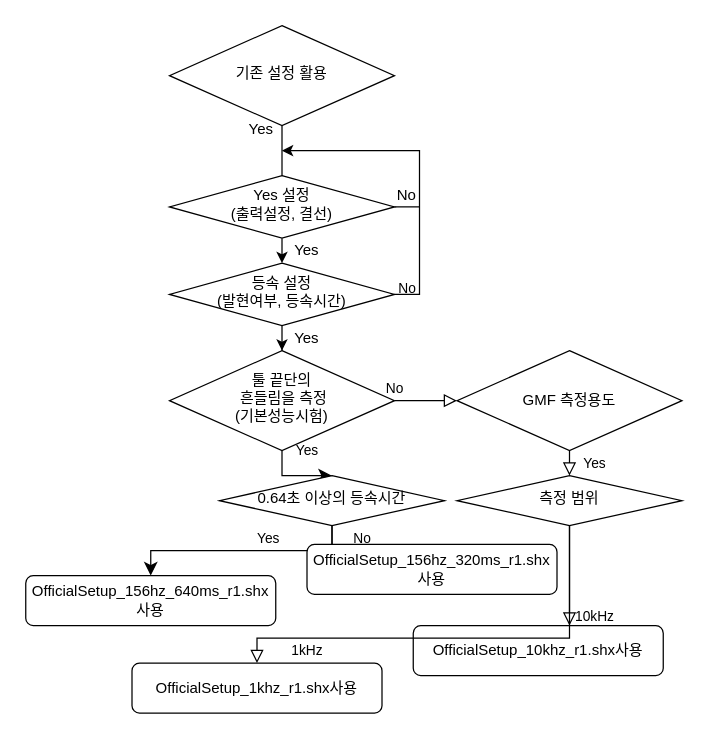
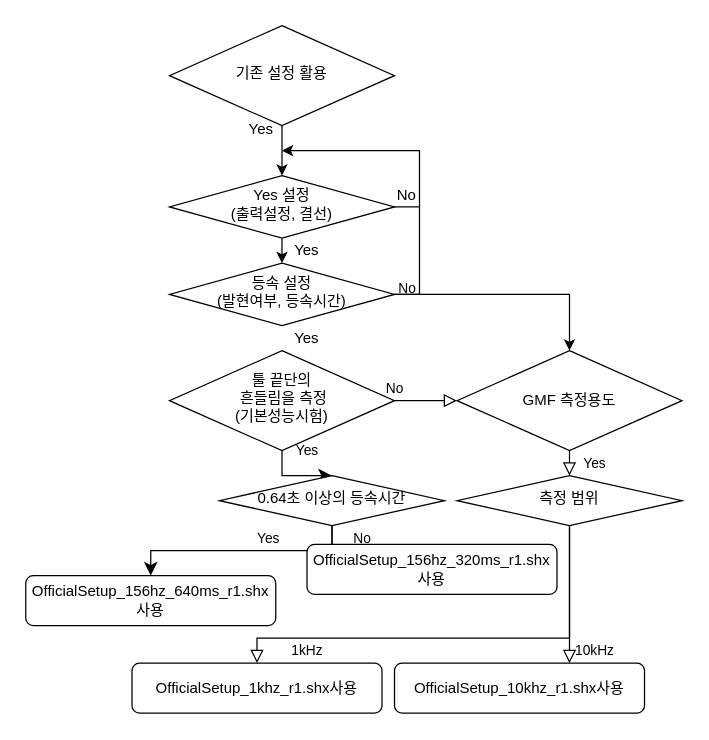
  <mxCell id="0" />
  <mxCell id="1" parent="0" />
  <mxCell id="2" value="Yes" style="rounded=0;html=1;jettySize=auto;orthogonalLoop=1;fontSize=11;endArrow=classic;endFill=1;endSize=8;strokeWidth=1;shadow=0;labelBackgroundColor=none;edgeStyle=orthogonalEdgeStyle;" parent="1" source="4" target="7" edge="1"><mxGeometry x="-1" y="20" relative="1" as="geometry"><mxPoint as="offset" /></mxGeometry></mxCell>
  <mxCell id="3" value="No" style="edgeStyle=orthogonalEdgeStyle;rounded=0;html=1;jettySize=auto;orthogonalLoop=1;fontSize=11;endArrow=block;endFill=0;endSize=8;strokeWidth=1;shadow=0;labelBackgroundColor=none;" parent="1" source="4" edge="1"><mxGeometry x="-1" y="10" relative="1" as="geometry"><mxPoint as="offset" /><mxPoint x="365" y="320" as="targetPoint" /></mxGeometry></mxCell>
  <mxCell id="4" value="툴 끝단의&lt;br&gt;&amp;nbsp;흔들림을 측정&lt;br&gt;(기본성능시험)" style="rhombus;whiteSpace=wrap;html=1;shadow=0;fontFamily=Helvetica;fontSize=12;align=center;strokeWidth=1;spacing=6;spacingTop=-4;" parent="1" vertex="1"><mxGeometry x="135" y="280" width="180" height="80" as="geometry" /></mxCell>
  <mxCell id="5" value="No" style="rounded=0;html=1;jettySize=auto;orthogonalLoop=1;fontSize=11;endArrow=classic;endFill=1;endSize=8;strokeWidth=1;shadow=0;labelBackgroundColor=none;edgeStyle=orthogonalEdgeStyle;" parent="1" source="7" target="8" edge="1"><mxGeometry x="-0.167" y="10" relative="1" as="geometry"><mxPoint as="offset" /></mxGeometry></mxCell>
  <mxCell id="6" value="Yes" style="edgeStyle=orthogonalEdgeStyle;rounded=0;html=1;jettySize=auto;orthogonalLoop=1;fontSize=11;endArrow=classic;endFill=1;endSize=8;strokeWidth=1;shadow=0;labelBackgroundColor=none;" parent="1" source="7" target="9" edge="1"><mxGeometry x="-0.231" y="-10" relative="1" as="geometry"><mxPoint as="offset" /></mxGeometry></mxCell>
  <mxCell id="7" value="0.64초 이상의 등속시간" style="rhombus;whiteSpace=wrap;html=1;shadow=0;fontFamily=Helvetica;fontSize=12;align=center;strokeWidth=1;spacing=6;spacingTop=-4;" parent="1" vertex="1"><mxGeometry x="175" y="380" width="180" height="40" as="geometry" /></mxCell>
  <mxCell id="8" value="OfficialSetup_156hz_320ms_r1.shx사용" style="rounded=1;whiteSpace=wrap;html=1;fontSize=12;glass=0;strokeWidth=1;shadow=0;" parent="1" vertex="1"><mxGeometry x="245" y="435" width="200" height="40" as="geometry" /></mxCell>
  <mxCell id="9" value="OfficialSetup_156hz_640ms_r1.shx사용" style="rounded=1;whiteSpace=wrap;html=1;fontSize=12;glass=0;strokeWidth=1;shadow=0;" parent="1" vertex="1"><mxGeometry x="20" y="460" width="200" height="40" as="geometry" /></mxCell>
  <mxCell id="10" value="GMF 측정용도" style="rhombus;whiteSpace=wrap;html=1;" vertex="1" parent="1"><mxGeometry x="365" y="280" width="180" height="80" as="geometry" /></mxCell>
- <mxCell id="11" value="" style="edgeStyle=orthogonalEdgeStyle;rounded=0;orthogonalLoop=1;jettySize=auto;html=1;" edge="1" parent="1" source="12" target="4"><mxGeometry relative="1" as="geometry" /></mxCell>
+ <mxCell id="11" value="" style="edgeStyle=orthogonalEdgeStyle;rounded=0;orthogonalLoop=1;jettySize=auto;html=1;" edge="1" parent="1" source="12" target="10"><mxGeometry relative="1" as="geometry" /></mxCell>
  <mxCell id="12" value="등속 설정&lt;br&gt;(발현여부, 등속시간)" style="rhombus;whiteSpace=wrap;html=1;shadow=0;fontFamily=Helvetica;fontSize=12;align=center;strokeWidth=1;spacing=6;spacingTop=-4;" vertex="1" parent="1"><mxGeometry x="135" y="210" width="180" height="50" as="geometry" /></mxCell>
  <mxCell id="13" value="" style="edgeStyle=orthogonalEdgeStyle;rounded=0;orthogonalLoop=1;jettySize=auto;html=1;" edge="1" parent="1" source="14"><mxGeometry relative="1" as="geometry"><mxPoint x="225" y="210" as="targetPoint" /></mxGeometry></mxCell>
  <mxCell id="14" value="Yes 설정&lt;br&gt;(출력설정, 결선)" style="rhombus;whiteSpace=wrap;html=1;shadow=0;fontFamily=Helvetica;fontSize=12;align=center;strokeWidth=1;spacing=6;spacingTop=-4;" vertex="1" parent="1"><mxGeometry x="135" y="140" width="180" height="50" as="geometry" /></mxCell>
- <mxCell id="15" value="" style="edgeStyle=orthogonalEdgeStyle;rounded=0;orthogonalLoop=1;jettySize=auto;html=1;sketch=0;exitX=0.5;exitY=1;exitDx=0;exitDy=0;endArrow=none;" edge="1" parent="1" source="16" target="14"><mxGeometry relative="1" as="geometry"><mxPoint x="225" y="120" as="targetPoint" /><mxPoint x="225" y="100" as="sourcePoint" /></mxGeometry></mxCell>
+ <mxCell id="15" value="" style="edgeStyle=orthogonalEdgeStyle;rounded=0;orthogonalLoop=1;jettySize=auto;html=1;sketch=0;exitX=0.5;exitY=1;exitDx=0;exitDy=0;" edge="1" parent="1" source="16" target="14"><mxGeometry relative="1" as="geometry"><mxPoint x="225" y="120" as="targetPoint" /><mxPoint x="225" y="100" as="sourcePoint" /></mxGeometry></mxCell>
  <mxCell id="16" value="기존 설정 활용" style="rhombus;whiteSpace=wrap;html=1;shadow=0;fontFamily=Helvetica;fontSize=12;align=center;strokeWidth=1;spacing=6;spacingTop=-4;" vertex="1" parent="1"><mxGeometry x="135" y="20" width="180" height="80" as="geometry" /></mxCell>
  <mxCell id="17" value="Yes" style="text;html=1;strokeColor=none;fillColor=none;align=center;verticalAlign=middle;whiteSpace=wrap;rounded=0;" vertex="1" parent="1"><mxGeometry x="225" y="260" width="40" height="20" as="geometry" /></mxCell>
  <mxCell id="18" value="Yes" style="text;html=1;strokeColor=none;fillColor=none;align=center;verticalAlign=middle;whiteSpace=wrap;rounded=0;" vertex="1" parent="1"><mxGeometry x="225" y="190" width="40" height="20" as="geometry" /></mxCell>
  <mxCell id="19" value="Yes" style="text;html=1;strokeColor=none;fillColor=none;align=center;verticalAlign=middle;whiteSpace=wrap;rounded=0;" vertex="1" parent="1"><mxGeometry x="188" y="92" width="41" height="22" as="geometry" /></mxCell>
  <mxCell id="20" value="No" style="edgeStyle=orthogonalEdgeStyle;rounded=0;html=1;jettySize=auto;orthogonalLoop=1;fontSize=11;endArrow=classic;endFill=1;strokeWidth=1;shadow=0;labelBackgroundColor=none;exitX=1;exitY=0.5;exitDx=0;exitDy=0;" edge="1" parent="1" source="12"><mxGeometry x="-0.922" y="4" relative="1" as="geometry"><mxPoint y="-1" as="offset" /><mxPoint x="345" y="234" as="sourcePoint" /><mxPoint x="225" y="120" as="targetPoint" /><Array as="points"><mxPoint x="335" y="235" /><mxPoint x="335" y="120" /><mxPoint x="225" y="120" /></Array></mxGeometry></mxCell>
  <mxCell id="21" value="" style="endArrow=none;html=1;exitX=1;exitY=0.5;exitDx=0;exitDy=0;" edge="1" parent="1" source="14"><mxGeometry width="50" height="50" relative="1" as="geometry"><mxPoint x="355" y="200" as="sourcePoint" /><mxPoint x="335" y="165" as="targetPoint" /></mxGeometry></mxCell>
  <mxCell id="22" value="No" style="text;html=1;strokeColor=none;fillColor=none;align=center;verticalAlign=middle;whiteSpace=wrap;rounded=0;" vertex="1" parent="1"><mxGeometry x="305" y="147" width="40" height="17" as="geometry" /></mxCell>
  <mxCell id="23" value="측정 범위" style="rhombus;whiteSpace=wrap;html=1;shadow=0;fontFamily=Helvetica;fontSize=12;align=center;strokeWidth=1;spacing=6;spacingTop=-4;" vertex="1" parent="1"><mxGeometry x="365" y="380" width="180" height="40" as="geometry" /></mxCell>
  <mxCell id="24" value="Yes" style="rounded=0;html=1;jettySize=auto;orthogonalLoop=1;fontSize=11;endArrow=block;endFill=0;endSize=8;strokeWidth=1;shadow=0;labelBackgroundColor=none;edgeStyle=orthogonalEdgeStyle;entryX=0.5;entryY=0;entryDx=0;entryDy=0;" edge="1" target="23" parent="1"><mxGeometry y="20" relative="1" as="geometry"><mxPoint as="offset" /><mxPoint x="455" y="360" as="sourcePoint" /><mxPoint x="395" y="370" as="targetPoint" /></mxGeometry></mxCell>
- <mxCell id="25" value="OfficialSetup_10khz_r1.shx사용" style="rounded=1;whiteSpace=wrap;html=1;fontSize=12;glass=0;strokeWidth=1;shadow=0;" vertex="1" parent="1"><mxGeometry x="330" y="500" width="200" height="40" as="geometry" /></mxCell>
+ <mxCell id="25" value="OfficialSetup_10khz_r1.shx사용" style="rounded=1;whiteSpace=wrap;html=1;fontSize=12;glass=0;strokeWidth=1;shadow=0;" vertex="1" parent="1"><mxGeometry x="315" y="530" width="200" height="40" as="geometry" /></mxCell>
  <mxCell id="26" value="OfficialSetup_1khz_r1.shx사용" style="rounded=1;whiteSpace=wrap;html=1;fontSize=12;glass=0;strokeWidth=1;shadow=0;" vertex="1" parent="1"><mxGeometry x="105" y="530" width="200" height="40" as="geometry" /></mxCell>
  <mxCell id="27" value="1kHz" style="edgeStyle=orthogonalEdgeStyle;rounded=0;html=1;jettySize=auto;orthogonalLoop=1;fontSize=11;endArrow=block;endFill=0;endSize=8;strokeWidth=1;shadow=0;labelBackgroundColor=none;" edge="1" target="26" parent="1" source="23"><mxGeometry x="0.667" y="10" relative="1" as="geometry"><mxPoint as="offset" /><mxPoint x="295" y="490" as="sourcePoint" /><Array as="points"><mxPoint x="455" y="510" /><mxPoint x="205" y="510" /></Array></mxGeometry></mxCell>
  <mxCell id="28" value="10kHz" style="rounded=0;html=1;jettySize=auto;orthogonalLoop=1;fontSize=11;endArrow=block;endFill=0;endSize=8;strokeWidth=1;shadow=0;labelBackgroundColor=none;edgeStyle=orthogonalEdgeStyle;exitX=0.5;exitY=1;exitDx=0;exitDy=0;" edge="1" target="25" parent="1" source="23"><mxGeometry x="0.818" y="20" relative="1" as="geometry"><mxPoint as="offset" /><mxPoint x="295" y="490" as="sourcePoint" /><Array as="points"><mxPoint x="455" y="500" /><mxPoint x="455" y="500" /></Array></mxGeometry></mxCell>
